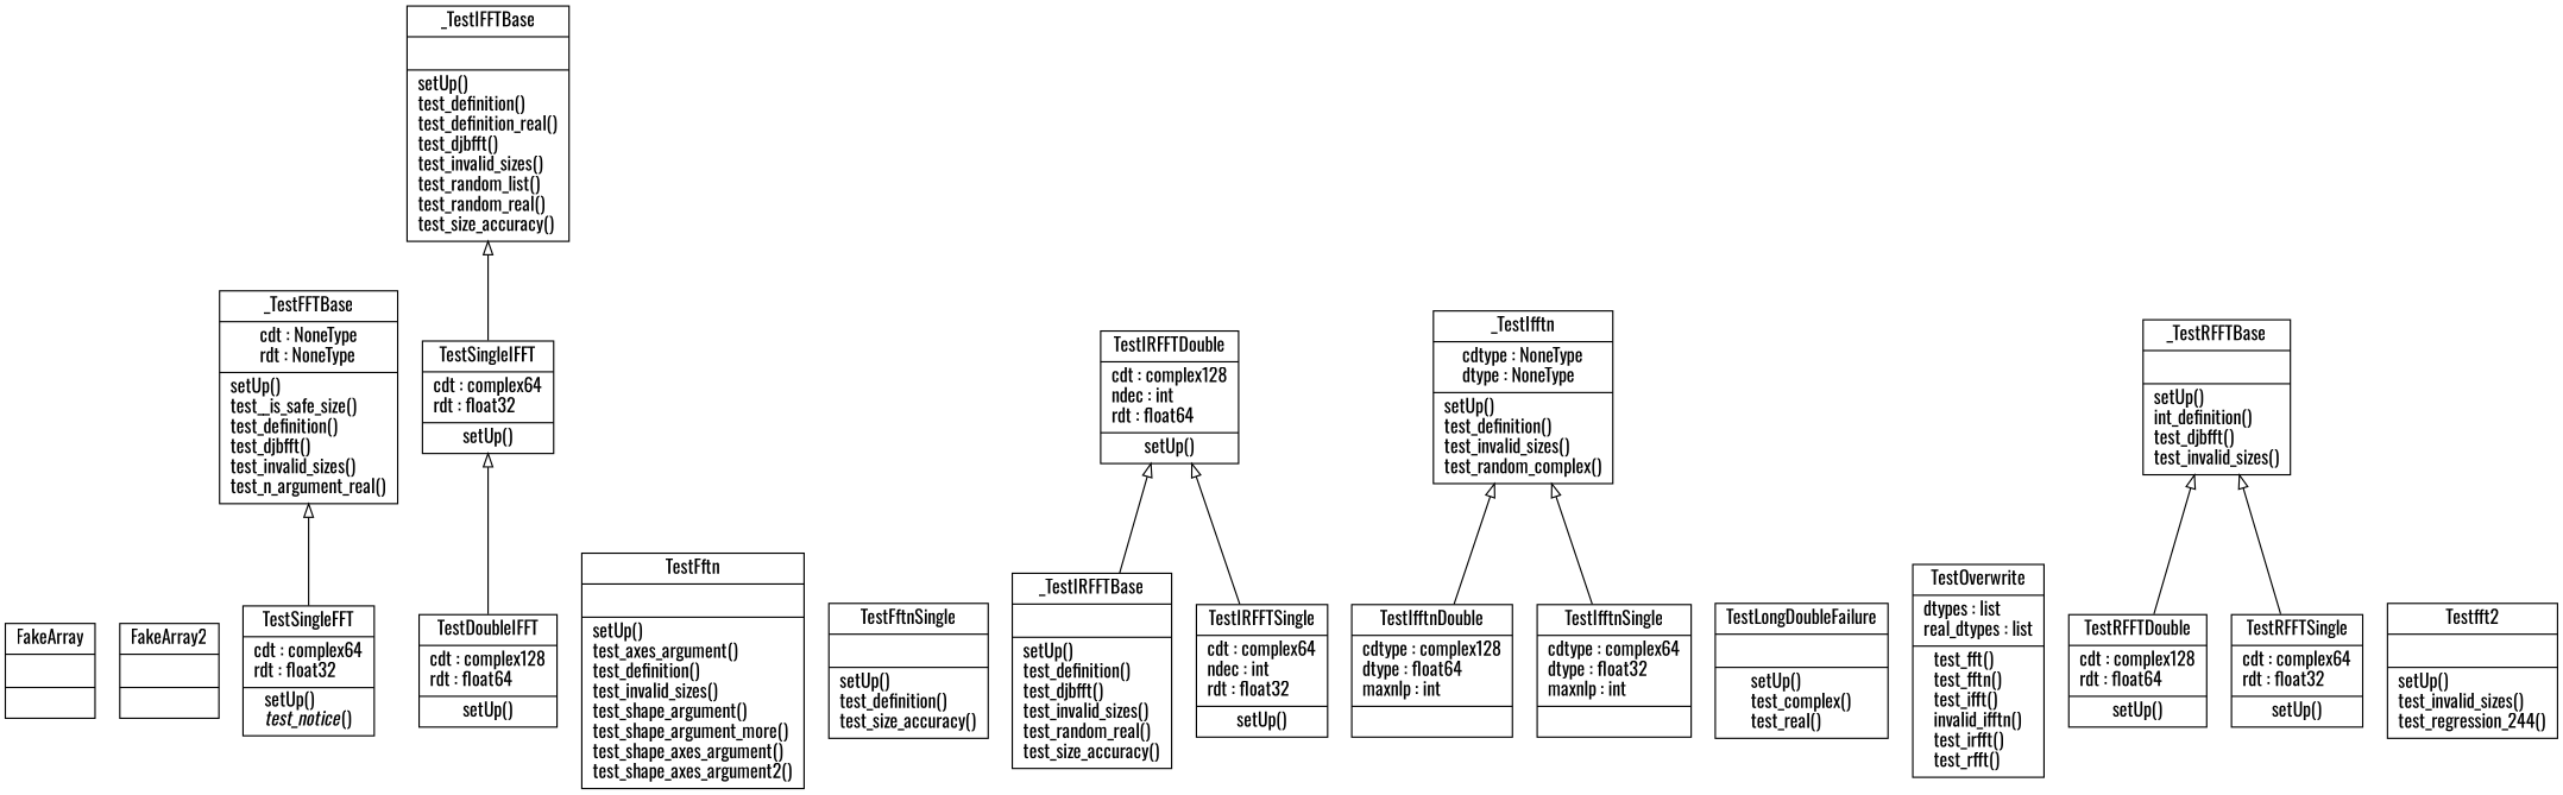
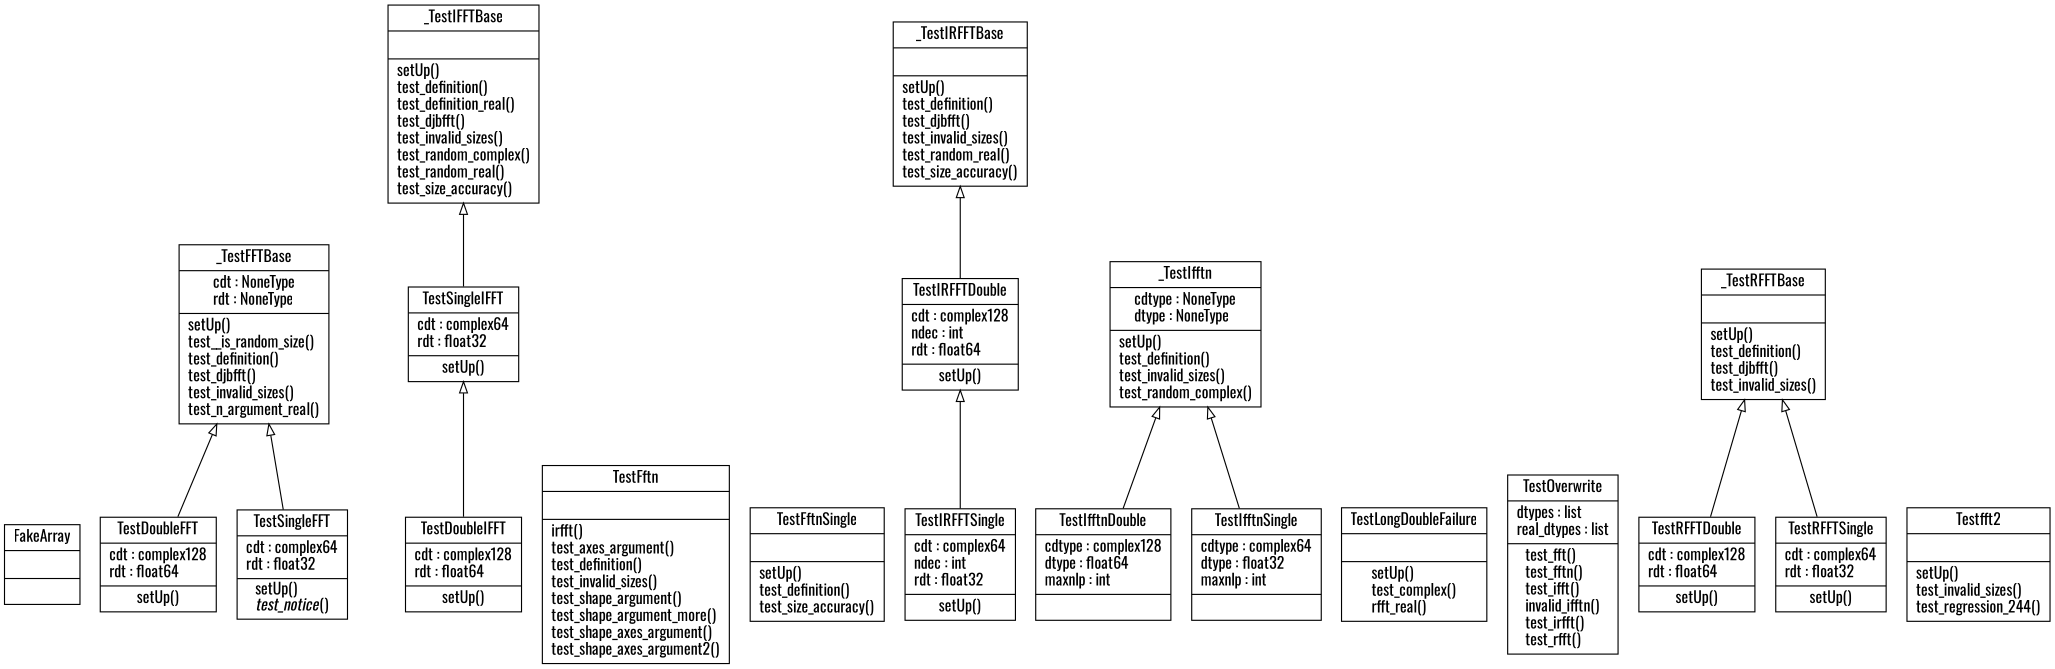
  digraph {
    fontname=Oswald
    rankdir=BT
    node [color=black fontcolor=black fontname=Oswald shape=record style=solid]
    edge [arrowhead=empty arrowtail=none fontname=Oswald]
    n1 [label=<{FakeArray|<br ALIGN="LEFT"/>|}>]
-   n2 [label=<{FakeArray2|<br ALIGN="LEFT"/>|}>]
-   n4 [label=<{_TestFFTBase|cdt : NoneType<br ALIGN="LEFT"/>rdt : NoneType<br ALIGN="LEFT"/>|setUp()<br ALIGN="LEFT"/>test__is_safe_size()<br ALIGN="LEFT"/>test_definition()<br ALIGN="LEFT"/>test_djbfft()<br ALIGN="LEFT"/>test_invalid_sizes()<br ALIGN="LEFT"/>test_n_argument_real()<br ALIGN="LEFT"/>}>]
+   n3 [label=<{TestDoubleFFT|cdt : complex128<br ALIGN="LEFT"/>rdt : float64<br ALIGN="LEFT"/>|setUp()<br ALIGN="LEFT"/>}>]
+   n4 [label=<{_TestFFTBase|cdt : NoneType<br ALIGN="LEFT"/>rdt : NoneType<br ALIGN="LEFT"/>|setUp()<br ALIGN="LEFT"/>test__is_random_size()<br ALIGN="LEFT"/>test_definition()<br ALIGN="LEFT"/>test_djbfft()<br ALIGN="LEFT"/>test_invalid_sizes()<br ALIGN="LEFT"/>test_n_argument_real()<br ALIGN="LEFT"/>}>]
    n5 [label=<{TestDoubleIFFT|cdt : complex128<br ALIGN="LEFT"/>rdt : float64<br ALIGN="LEFT"/>|setUp()<br ALIGN="LEFT"/>}>]
    n6 [label=<{TestSingleIFFT|cdt : complex64<br ALIGN="LEFT"/>rdt : float32<br ALIGN="LEFT"/>|setUp()<br ALIGN="LEFT"/>}>]
-   n7 [label=<{_TestIFFTBase|<br ALIGN="LEFT"/>|setUp()<br ALIGN="LEFT"/>test_definition()<br ALIGN="LEFT"/>test_definition_real()<br ALIGN="LEFT"/>test_djbfft()<br ALIGN="LEFT"/>test_invalid_sizes()<br ALIGN="LEFT"/>test_random_list()<br ALIGN="LEFT"/>test_random_real()<br ALIGN="LEFT"/>test_size_accuracy()<br ALIGN="LEFT"/>}>]
-   n8 [label=<{TestFftn|<br ALIGN="LEFT"/>|setUp()<br ALIGN="LEFT"/>test_axes_argument()<br ALIGN="LEFT"/>test_definition()<br ALIGN="LEFT"/>test_invalid_sizes()<br ALIGN="LEFT"/>test_shape_argument()<br ALIGN="LEFT"/>test_shape_argument_more()<br ALIGN="LEFT"/>test_shape_axes_argument()<br ALIGN="LEFT"/>test_shape_axes_argument2()<br ALIGN="LEFT"/>}>]
+   n7 [label=<{_TestIFFTBase|<br ALIGN="LEFT"/>|setUp()<br ALIGN="LEFT"/>test_definition()<br ALIGN="LEFT"/>test_definition_real()<br ALIGN="LEFT"/>test_djbfft()<br ALIGN="LEFT"/>test_invalid_sizes()<br ALIGN="LEFT"/>test_random_complex()<br ALIGN="LEFT"/>test_random_real()<br ALIGN="LEFT"/>test_size_accuracy()<br ALIGN="LEFT"/>}>]
+   n8 [label=<{TestFftn|<br ALIGN="LEFT"/>|irfft()<br ALIGN="LEFT"/>test_axes_argument()<br ALIGN="LEFT"/>test_definition()<br ALIGN="LEFT"/>test_invalid_sizes()<br ALIGN="LEFT"/>test_shape_argument()<br ALIGN="LEFT"/>test_shape_argument_more()<br ALIGN="LEFT"/>test_shape_axes_argument()<br ALIGN="LEFT"/>test_shape_axes_argument2()<br ALIGN="LEFT"/>}>]
    n9 [label=<{TestFftnSingle|<br ALIGN="LEFT"/>|setUp()<br ALIGN="LEFT"/>test_definition()<br ALIGN="LEFT"/>test_size_accuracy()<br ALIGN="LEFT"/>}>]
    n10 [label=<{TestIRFFTDouble|cdt : complex128<br ALIGN="LEFT"/>ndec : int<br ALIGN="LEFT"/>rdt : float64<br ALIGN="LEFT"/>|setUp()<br ALIGN="LEFT"/>}>]
    n11 [label=<{_TestIRFFTBase|<br ALIGN="LEFT"/>|setUp()<br ALIGN="LEFT"/>test_definition()<br ALIGN="LEFT"/>test_djbfft()<br ALIGN="LEFT"/>test_invalid_sizes()<br ALIGN="LEFT"/>test_random_real()<br ALIGN="LEFT"/>test_size_accuracy()<br ALIGN="LEFT"/>}>]
    n12 [label=<{TestIRFFTSingle|cdt : complex64<br ALIGN="LEFT"/>ndec : int<br ALIGN="LEFT"/>rdt : float32<br ALIGN="LEFT"/>|setUp()<br ALIGN="LEFT"/>}>]
    n13 [label=<{TestIfftnDouble|cdtype : complex128<br ALIGN="LEFT"/>dtype : float64<br ALIGN="LEFT"/>maxnlp : int<br ALIGN="LEFT"/>|}>]
    n14 [label=<{_TestIfftn|cdtype : NoneType<br ALIGN="LEFT"/>dtype : NoneType<br ALIGN="LEFT"/>|setUp()<br ALIGN="LEFT"/>test_definition()<br ALIGN="LEFT"/>test_invalid_sizes()<br ALIGN="LEFT"/>test_random_complex()<br ALIGN="LEFT"/>}>]
    n15 [label=<{TestIfftnSingle|cdtype : complex64<br ALIGN="LEFT"/>dtype : float32<br ALIGN="LEFT"/>maxnlp : int<br ALIGN="LEFT"/>|}>]
-   n16 [label=<{TestLongDoubleFailure|<br ALIGN="LEFT"/>|setUp()<br ALIGN="LEFT"/>test_complex()<br ALIGN="LEFT"/>test_real()<br ALIGN="LEFT"/>}>]
+   n16 [label=<{TestLongDoubleFailure|<br ALIGN="LEFT"/>|setUp()<br ALIGN="LEFT"/>test_complex()<br ALIGN="LEFT"/>rfft_real()<br ALIGN="LEFT"/>}>]
    n17 [label=<{TestOverwrite|dtypes : list<br ALIGN="LEFT"/>real_dtypes : list<br ALIGN="LEFT"/>|test_fft()<br ALIGN="LEFT"/>test_fftn()<br ALIGN="LEFT"/>test_ifft()<br ALIGN="LEFT"/>invalid_ifftn()<br ALIGN="LEFT"/>test_irfft()<br ALIGN="LEFT"/>test_rfft()<br ALIGN="LEFT"/>}>]
    n18 [label=<{TestRFFTDouble|cdt : complex128<br ALIGN="LEFT"/>rdt : float64<br ALIGN="LEFT"/>|setUp()<br ALIGN="LEFT"/>}>]
-   n19 [label=<{_TestRFFTBase|<br ALIGN="LEFT"/>|setUp()<br ALIGN="LEFT"/>int_definition()<br ALIGN="LEFT"/>test_djbfft()<br ALIGN="LEFT"/>test_invalid_sizes()<br ALIGN="LEFT"/>}>]
+   n19 [label=<{_TestRFFTBase|<br ALIGN="LEFT"/>|setUp()<br ALIGN="LEFT"/>test_definition()<br ALIGN="LEFT"/>test_djbfft()<br ALIGN="LEFT"/>test_invalid_sizes()<br ALIGN="LEFT"/>}>]
    n20 [label=<{TestRFFTSingle|cdt : complex64<br ALIGN="LEFT"/>rdt : float32<br ALIGN="LEFT"/>|setUp()<br ALIGN="LEFT"/>}>]
    n21 [label=<{TestSingleFFT|cdt : complex64<br ALIGN="LEFT"/>rdt : float32<br ALIGN="LEFT"/>|setUp()<br ALIGN="LEFT"/><I>test_notice</I>()<br ALIGN="LEFT"/>}>]
    n22 [label=<{Testfft2|<br ALIGN="LEFT"/>|setUp()<br ALIGN="LEFT"/>test_invalid_sizes()<br ALIGN="LEFT"/>test_regression_244()<br ALIGN="LEFT"/>}>]
+   n3 -> n4
    n5 -> n6
    n6 -> n7
-   n11 -> n10
+   n10 -> n11
    n12 -> n10
    n13 -> n14
    n15 -> n14
    n18 -> n19
    n20 -> n19
    n21 -> n4
  }
